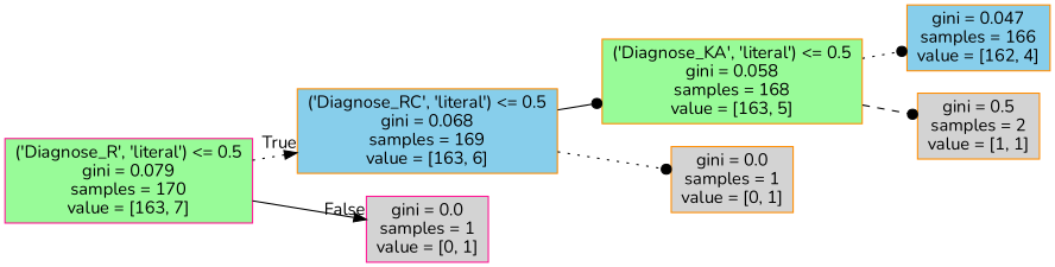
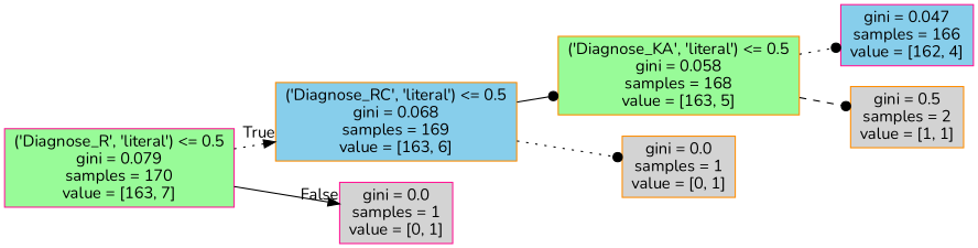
  digraph {
    rankdir=LR
    fontname=Nunito
    node [shape=box style=filled fillcolor=lightgrey color=darkorange fontname=Nunito]
    edge [style=dotted arrowhead=dot fontname=Nunito]
    n1 [label="('Diagnose_R', 'literal') <= 0.5\ngini = 0.079\nsamples = 170\nvalue = [163, 7]" fillcolor=palegreen color=deeppink]
    n2 [label="('Diagnose_RC', 'literal') <= 0.5\ngini = 0.068\nsamples = 169\nvalue = [163, 6]" fillcolor=skyblue]
    n3 [label="gini = 0.0\nsamples = 1\nvalue = [0, 1]" color=deeppink]
    n4 [label="('Diagnose_KA', 'literal') <= 0.5\ngini = 0.058\nsamples = 168\nvalue = [163, 5]" fillcolor=palegreen]
    n5 [label="gini = 0.0\nsamples = 1\nvalue = [0, 1]"]
-   n6 [label="gini = 0.047\nsamples = 166\nvalue = [162, 4]" fillcolor=skyblue]
+   n6 [label="gini = 0.047\nsamples = 166\nvalue = [162, 4]" fillcolor=skyblue color=deeppink]
    n7 [label="gini = 0.5\nsamples = 2\nvalue = [1, 1]"]
    n1 -> n2 [headlabel=True labelangle=45 labeldistance=2.5 arrowhead=normal]
    n1 -> n3 [headlabel=False labelangle=-45 labeldistance=2.5 style=solid arrowhead=normal]
    n2 -> n4 [style=solid]
    n2 -> n5
    n4 -> n6
    n4 -> n7 [style=dashed]
  }
